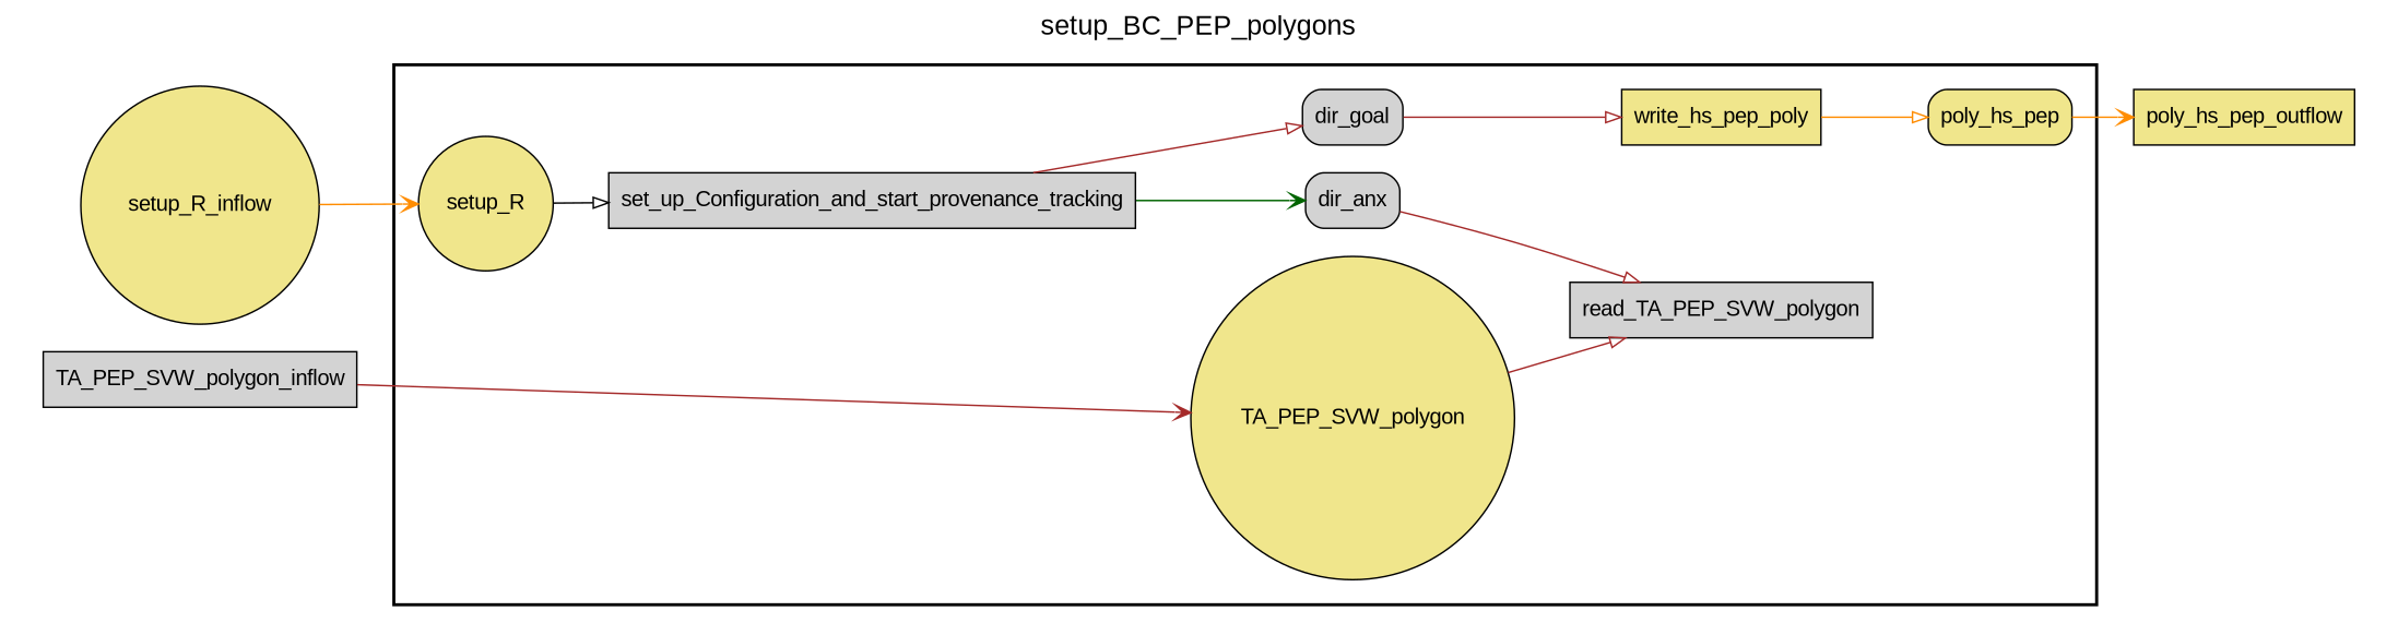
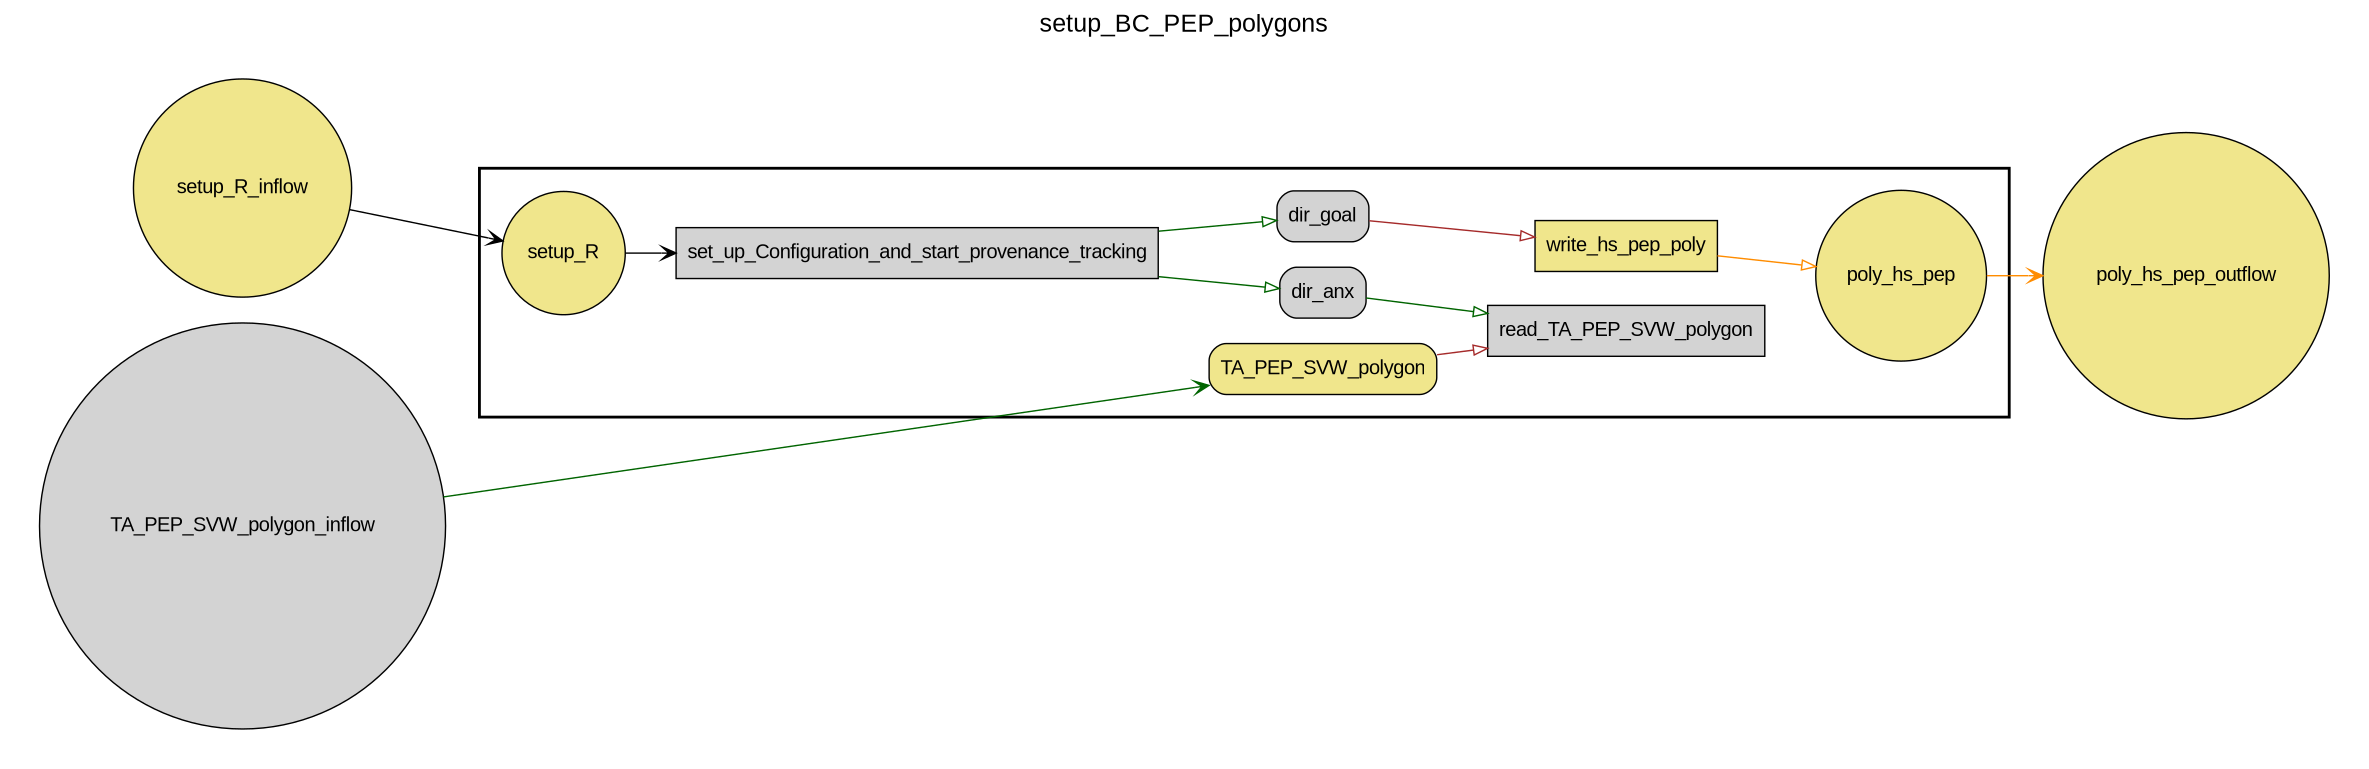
  digraph {
    fontname="Liberation Sans"
    fontsize=18
    label=setup_BC_PEP_polygons
    labelloc=t
    rankdir=LR
    node [fillcolor=khaki fontname="Liberation Sans" peripheries=1 shape=box style=filled]
    edge [arrowhead=onormal color=darkgreen fontname="Liberation Sans"]
    read_TA_PEP_SVW_polygon [fillcolor=lightgrey]
    set_up_Configuration_and_start_provenance_tracking [fillcolor=lightgrey]
    write_hs_pep_poly
    setup_R [shape=circle style="rounded,filled"]
    dir_anx [fillcolor=lightgrey style="rounded,filled"]
    dir_goal [fillcolor=lightgrey style="rounded,filled"]
-   TA_PEP_SVW_polygon [shape=circle style="rounded,filled"]
-   poly_hs_pep [style="rounded,filled"]
+   TA_PEP_SVW_polygon [style="rounded,filled"]
+   poly_hs_pep [shape=circle style="rounded,filled"]
    setup_R_inflow [shape=circle width=0.2]
-   TA_PEP_SVW_polygon_inflow [fillcolor=lightgrey width=0.2]
-   poly_hs_pep_outflow [width=0.2]
+   TA_PEP_SVW_polygon_inflow [fillcolor=lightgrey shape=circle width=0.2]
+   poly_hs_pep_outflow [shape=circle width=0.2]
    subgraph cluster_1 {
      color=black
      label=""
      penwidth=2
      subgraph cluster_2 {
        color=white
        label=""
        penwidth=2
        read_TA_PEP_SVW_polygon
        set_up_Configuration_and_start_provenance_tracking
        write_hs_pep_poly
        setup_R
        dir_anx
        dir_goal
        TA_PEP_SVW_polygon
        poly_hs_pep
      }
    }
    subgraph cluster_3 {
      color=white
      label=""
      penwidth=2
      subgraph cluster_4 {
        color=white
        label=""
        penwidth=2
        setup_R_inflow
        TA_PEP_SVW_polygon_inflow
      }
    }
    subgraph cluster_5 {
      color=white
      label=""
      penwidth=2
      subgraph cluster_6 {
        color=white
        label=""
        penwidth=2
        poly_hs_pep_outflow
      }
    }
-   set_up_Configuration_and_start_provenance_tracking -> dir_anx [arrowhead=vee]
-   set_up_Configuration_and_start_provenance_tracking -> dir_goal [color=brown]
+   set_up_Configuration_and_start_provenance_tracking -> dir_anx
+   set_up_Configuration_and_start_provenance_tracking -> dir_goal
    write_hs_pep_poly -> poly_hs_pep [color=darkorange]
-   setup_R -> set_up_Configuration_and_start_provenance_tracking [color=black]
-   dir_anx -> read_TA_PEP_SVW_polygon [color=brown]
+   setup_R -> set_up_Configuration_and_start_provenance_tracking [arrowhead=vee color=black]
+   dir_anx -> read_TA_PEP_SVW_polygon
    dir_goal -> write_hs_pep_poly [color=brown]
    TA_PEP_SVW_polygon -> read_TA_PEP_SVW_polygon [color=brown]
    poly_hs_pep -> poly_hs_pep_outflow [arrowhead=vee color=darkorange]
-   setup_R_inflow -> setup_R [arrowhead=vee color=darkorange]
-   TA_PEP_SVW_polygon_inflow -> TA_PEP_SVW_polygon [arrowhead=vee color=brown]
+   setup_R_inflow -> setup_R [arrowhead=vee color=black]
+   TA_PEP_SVW_polygon_inflow -> TA_PEP_SVW_polygon [arrowhead=vee]
  }
